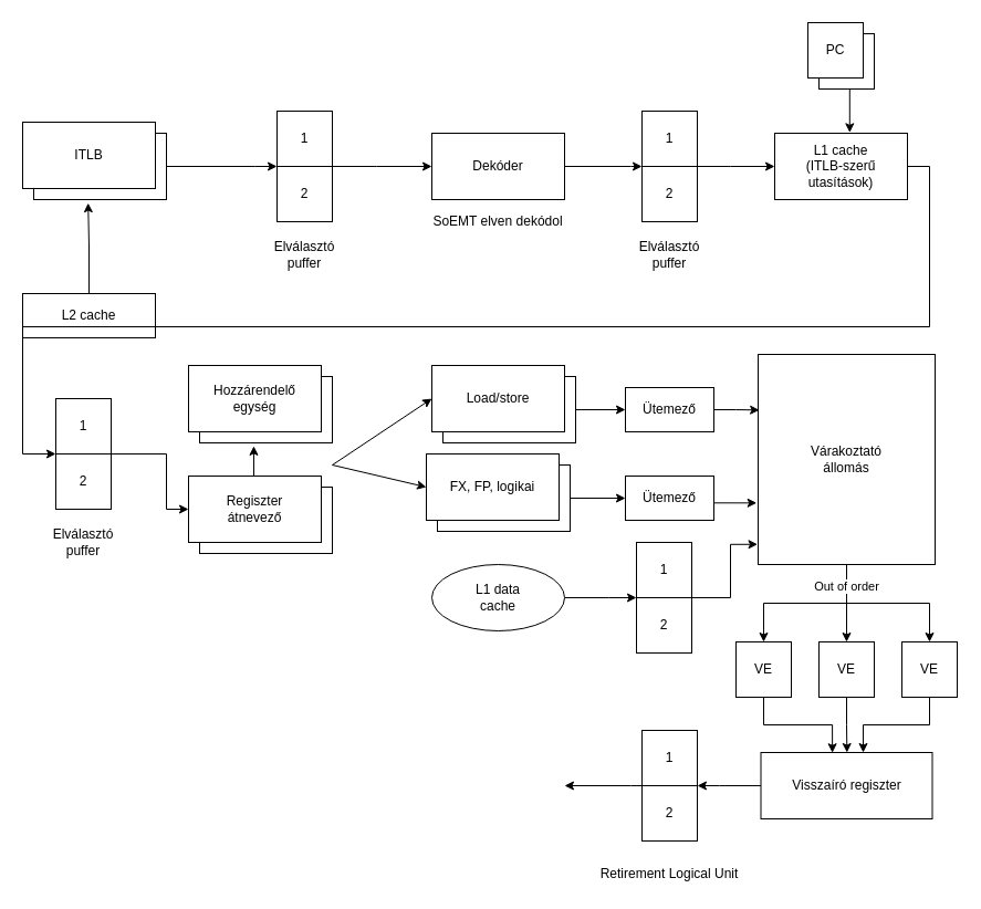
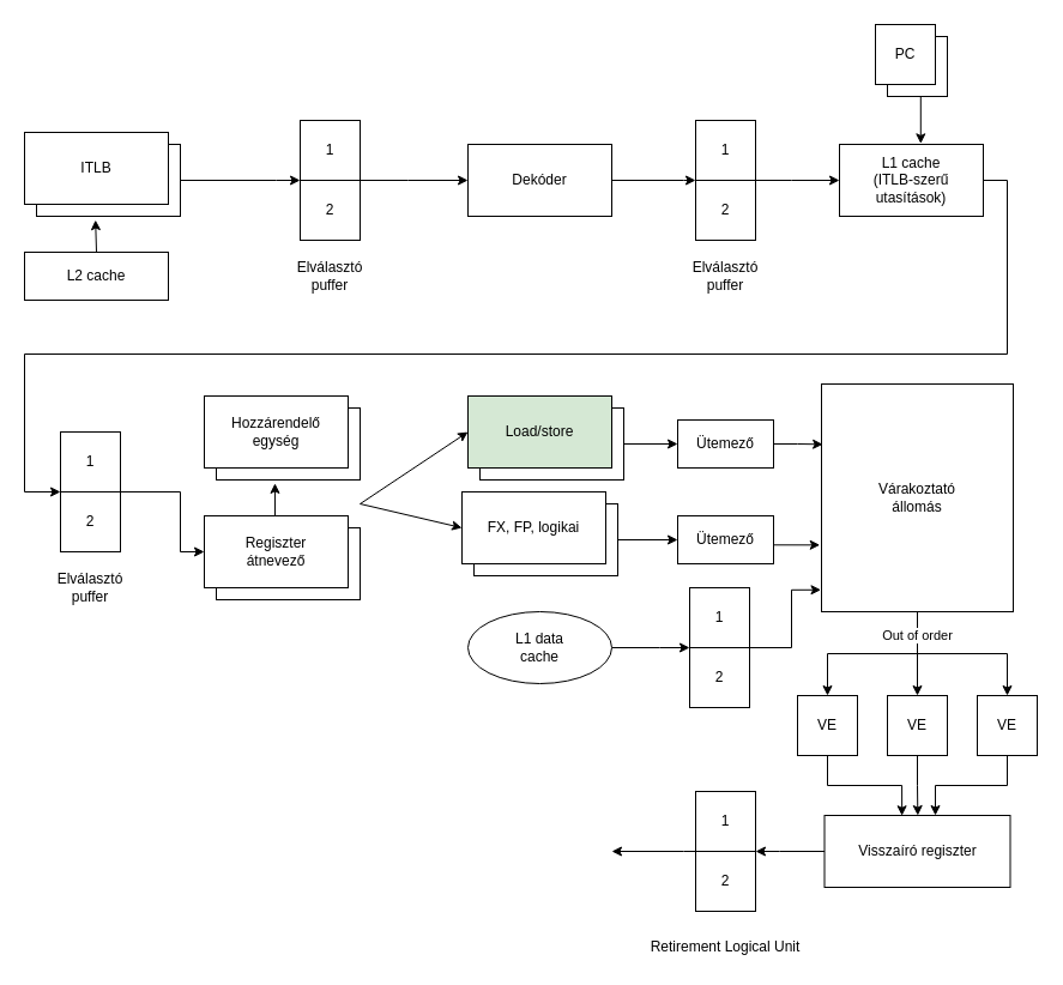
  <mxCell id="0" />
  <mxCell id="1" parent="0" />
  <mxCell id="2" style="edgeStyle=orthogonalEdgeStyle;rounded=0;orthogonalLoop=1;jettySize=auto;html=1;exitX=1;exitY=0.5;exitDx=0;exitDy=0;entryX=0;entryY=0.5;entryDx=0;entryDy=0;startArrow=none;startFill=0;" edge="1" parent="1" source="3" target="41"><mxGeometry relative="1" as="geometry" /></mxCell>
  <mxCell id="3" value="" style="rounded=0;whiteSpace=wrap;html=1;" vertex="1" parent="1"><mxGeometry x="400" y="340" width="120" height="60" as="geometry" /></mxCell>
  <mxCell id="4" value="" style="rounded=0;whiteSpace=wrap;html=1;" vertex="1" parent="1"><mxGeometry x="180" y="340" width="120" height="60" as="geometry" /></mxCell>
  <mxCell id="5" style="edgeStyle=orthogonalEdgeStyle;rounded=0;orthogonalLoop=1;jettySize=auto;html=1;exitX=0.5;exitY=1;exitDx=0;exitDy=0;entryX=0.565;entryY=-0.011;entryDx=0;entryDy=0;entryPerimeter=0;startArrow=none;startFill=0;" edge="1" parent="1" source="6" target="23"><mxGeometry relative="1" as="geometry" /></mxCell>
  <mxCell id="6" value="" style="rounded=0;whiteSpace=wrap;html=1;" vertex="1" parent="1"><mxGeometry x="740" y="30" width="50" height="50" as="geometry" /></mxCell>
  <mxCell id="7" style="edgeStyle=orthogonalEdgeStyle;rounded=0;orthogonalLoop=1;jettySize=auto;html=1;exitX=1;exitY=0.5;exitDx=0;exitDy=0;entryX=0;entryY=0;entryDx=0;entryDy=0;startArrow=none;startFill=0;" edge="1" parent="1" source="8" target="12"><mxGeometry relative="1" as="geometry"><Array as="points"><mxPoint x="230" y="150" /><mxPoint x="230" y="150" /></Array></mxGeometry></mxCell>
  <mxCell id="8" value="" style="rounded=0;whiteSpace=wrap;html=1;" vertex="1" parent="1"><mxGeometry x="30" y="120" width="120" height="60" as="geometry" /></mxCell>
  <mxCell id="9" value="ITLB" style="rounded=0;whiteSpace=wrap;html=1;" vertex="1" parent="1"><mxGeometry x="20" y="110" width="120" height="60" as="geometry" /></mxCell>
  <mxCell id="10" style="edgeStyle=orthogonalEdgeStyle;rounded=0;orthogonalLoop=1;jettySize=auto;html=1;exitX=1;exitY=1;exitDx=0;exitDy=0;entryX=0;entryY=0.5;entryDx=0;entryDy=0;startArrow=none;startFill=0;" edge="1" parent="1" source="11" target="17"><mxGeometry relative="1" as="geometry"><Array as="points"><mxPoint x="340" y="150" /><mxPoint x="340" y="150" /></Array></mxGeometry></mxCell>
  <mxCell id="11" value="1" style="rounded=0;whiteSpace=wrap;html=1;" vertex="1" parent="1"><mxGeometry x="250" y="100" width="50" height="50" as="geometry" /></mxCell>
  <mxCell id="12" value="2" style="rounded=0;whiteSpace=wrap;html=1;" vertex="1" parent="1"><mxGeometry x="250" y="150" width="50" height="50" as="geometry" /></mxCell>
  <mxCell id="13" value="Elválasztó puffer" style="text;html=1;strokeColor=none;fillColor=none;align=center;verticalAlign=middle;whiteSpace=wrap;rounded=0;" vertex="1" parent="1"><mxGeometry x="255" y="220" width="40" height="20" as="geometry" /></mxCell>
  <mxCell id="14" style="edgeStyle=orthogonalEdgeStyle;rounded=0;orthogonalLoop=1;jettySize=auto;html=1;exitX=0.5;exitY=0;exitDx=0;exitDy=0;entryX=0.41;entryY=1.052;entryDx=0;entryDy=0;entryPerimeter=0;startArrow=none;startFill=0;" edge="1" parent="1" source="15" target="8"><mxGeometry relative="1" as="geometry" /></mxCell>
- <mxCell id="15" value="L2 cache" style="rounded=0;whiteSpace=wrap;html=1;" vertex="1" parent="1"><mxGeometry x="20" y="265" width="120" height="40" as="geometry" /></mxCell>
+ <mxCell id="15" value="L2 cache" style="rounded=0;whiteSpace=wrap;html=1;" vertex="1" parent="1"><mxGeometry x="20" y="210" width="120" height="40" as="geometry" /></mxCell>
  <mxCell id="16" style="edgeStyle=orthogonalEdgeStyle;rounded=0;orthogonalLoop=1;jettySize=auto;html=1;exitX=1;exitY=0.5;exitDx=0;exitDy=0;entryX=0;entryY=0;entryDx=0;entryDy=0;startArrow=none;startFill=0;" edge="1" parent="1" source="17" target="21"><mxGeometry relative="1" as="geometry"><Array as="points"><mxPoint x="570" y="150" /><mxPoint x="570" y="150" /></Array></mxGeometry></mxCell>
  <mxCell id="17" value="Dekóder" style="rounded=0;whiteSpace=wrap;html=1;" vertex="1" parent="1"><mxGeometry x="390" y="120" width="120" height="60" as="geometry" /></mxCell>
- <mxCell id="18" value="SoEMT elven dekódol" style="text;html=1;strokeColor=none;fillColor=none;align=center;verticalAlign=middle;whiteSpace=wrap;rounded=0;" vertex="1" parent="1"><mxGeometry x="375" y="190" width="150" height="20" as="geometry" /></mxCell>
  <mxCell id="19" value="1" style="rounded=0;whiteSpace=wrap;html=1;" vertex="1" parent="1"><mxGeometry x="580" y="100" width="50" height="50" as="geometry" /></mxCell>
  <mxCell id="20" style="edgeStyle=orthogonalEdgeStyle;rounded=0;orthogonalLoop=1;jettySize=auto;html=1;exitX=1;exitY=0;exitDx=0;exitDy=0;startArrow=none;startFill=0;" edge="1" parent="1" source="21" target="23"><mxGeometry relative="1" as="geometry"><Array as="points"><mxPoint x="660" y="150" /><mxPoint x="660" y="150" /></Array></mxGeometry></mxCell>
  <mxCell id="21" value="2" style="rounded=0;whiteSpace=wrap;html=1;" vertex="1" parent="1"><mxGeometry x="580" y="150" width="50" height="50" as="geometry" /></mxCell>
  <mxCell id="22" style="edgeStyle=orthogonalEdgeStyle;rounded=0;orthogonalLoop=1;jettySize=auto;html=1;exitX=1;exitY=0.5;exitDx=0;exitDy=0;entryX=0;entryY=0;entryDx=0;entryDy=0;startArrow=none;startFill=0;" edge="1" parent="1" source="23" target="28"><mxGeometry relative="1" as="geometry"><Array as="points"><mxPoint x="840" y="150" /><mxPoint x="840" y="295" /><mxPoint x="20" y="295" /><mxPoint x="20" y="410" /></Array></mxGeometry></mxCell>
  <mxCell id="23" value="&lt;div&gt;L1 cache&lt;/div&gt;&lt;div&gt;(ITLB-szerű utasítások)&lt;br&gt;&lt;/div&gt;" style="rounded=0;whiteSpace=wrap;html=1;" vertex="1" parent="1"><mxGeometry x="700" y="120" width="120" height="60" as="geometry" /></mxCell>
  <mxCell id="24" value="Elválasztó puffer" style="text;html=1;strokeColor=none;fillColor=none;align=center;verticalAlign=middle;whiteSpace=wrap;rounded=0;" vertex="1" parent="1"><mxGeometry x="585" y="220" width="40" height="20" as="geometry" /></mxCell>
  <mxCell id="25" value="PC" style="rounded=0;whiteSpace=wrap;html=1;" vertex="1" parent="1"><mxGeometry x="730" y="20" width="50" height="50" as="geometry" /></mxCell>
  <mxCell id="26" style="edgeStyle=orthogonalEdgeStyle;rounded=0;orthogonalLoop=1;jettySize=auto;html=1;exitX=1;exitY=1;exitDx=0;exitDy=0;startArrow=none;startFill=0;entryX=0;entryY=0.5;entryDx=0;entryDy=0;" edge="1" parent="1" source="27" target="33"><mxGeometry relative="1" as="geometry"><mxPoint x="160" y="410" as="targetPoint" /><Array as="points"><mxPoint x="150" y="410" /><mxPoint x="150" y="460" /></Array></mxGeometry></mxCell>
  <mxCell id="27" value="1" style="rounded=0;whiteSpace=wrap;html=1;" vertex="1" parent="1"><mxGeometry x="50" y="360" width="50" height="50" as="geometry" /></mxCell>
  <mxCell id="28" value="2" style="rounded=0;whiteSpace=wrap;html=1;" vertex="1" parent="1"><mxGeometry x="50" y="410" width="50" height="50" as="geometry" /></mxCell>
  <mxCell id="29" value="Elválasztó puffer" style="text;html=1;strokeColor=none;fillColor=none;align=center;verticalAlign=middle;whiteSpace=wrap;rounded=0;" vertex="1" parent="1"><mxGeometry x="55" y="480" width="40" height="20" as="geometry" /></mxCell>
  <mxCell id="30" value="&lt;div&gt;Hozzárendelő&lt;/div&gt;&lt;div&gt;egység&lt;br&gt;&lt;/div&gt;" style="rounded=0;whiteSpace=wrap;html=1;" vertex="1" parent="1"><mxGeometry x="170" y="330" width="120" height="60" as="geometry" /></mxCell>
  <mxCell id="31" value="" style="rounded=0;whiteSpace=wrap;html=1;" vertex="1" parent="1"><mxGeometry x="180" y="440" width="120" height="60" as="geometry" /></mxCell>
  <mxCell id="32" style="edgeStyle=orthogonalEdgeStyle;rounded=0;orthogonalLoop=1;jettySize=auto;html=1;exitX=0.5;exitY=0;exitDx=0;exitDy=0;entryX=0.408;entryY=1.048;entryDx=0;entryDy=0;entryPerimeter=0;startArrow=none;startFill=0;" edge="1" parent="1" source="33" target="4"><mxGeometry relative="1" as="geometry" /></mxCell>
  <mxCell id="33" value="&lt;div&gt;Regiszter&lt;/div&gt;&lt;div&gt;átnevező&lt;/div&gt;" style="rounded=0;whiteSpace=wrap;html=1;" vertex="1" parent="1"><mxGeometry x="170" y="430" width="120" height="60" as="geometry" /></mxCell>
- <mxCell id="34" value="Load/store" style="rounded=0;whiteSpace=wrap;html=1;" vertex="1" parent="1"><mxGeometry x="390" y="330" width="120" height="60" as="geometry" /></mxCell>
+ <mxCell id="34" value="Load/store" style="rounded=0;whiteSpace=wrap;html=1;fillColor=#d5e8d4;" vertex="1" parent="1"><mxGeometry x="390" y="330" width="120" height="60" as="geometry" /></mxCell>
  <mxCell id="35" style="edgeStyle=orthogonalEdgeStyle;rounded=0;orthogonalLoop=1;jettySize=auto;html=1;exitX=1;exitY=0.5;exitDx=0;exitDy=0;entryX=0;entryY=0.5;entryDx=0;entryDy=0;startArrow=none;startFill=0;" edge="1" parent="1" source="36" target="42"><mxGeometry relative="1" as="geometry" /></mxCell>
  <mxCell id="36" value="" style="rounded=0;whiteSpace=wrap;html=1;" vertex="1" parent="1"><mxGeometry x="395" y="420" width="120" height="60" as="geometry" /></mxCell>
  <mxCell id="37" value="FX, FP, logikai" style="rounded=0;whiteSpace=wrap;html=1;" vertex="1" parent="1"><mxGeometry x="385" y="410" width="120" height="60" as="geometry" /></mxCell>
  <mxCell id="38" value="" style="endArrow=classic;html=1;entryX=0;entryY=0.5;entryDx=0;entryDy=0;" edge="1" parent="1" target="34"><mxGeometry width="50" height="50" relative="1" as="geometry"><mxPoint x="300" y="420" as="sourcePoint" /><mxPoint x="350" y="370" as="targetPoint" /></mxGeometry></mxCell>
  <mxCell id="39" value="" style="endArrow=classic;html=1;entryX=0;entryY=0.5;entryDx=0;entryDy=0;" edge="1" parent="1" target="37"><mxGeometry width="50" height="50" relative="1" as="geometry"><mxPoint x="300" y="420" as="sourcePoint" /><mxPoint x="350" y="370" as="targetPoint" /></mxGeometry></mxCell>
  <mxCell id="40" style="edgeStyle=orthogonalEdgeStyle;rounded=0;orthogonalLoop=1;jettySize=auto;html=1;exitX=1;exitY=0.5;exitDx=0;exitDy=0;entryX=0.007;entryY=0.265;entryDx=0;entryDy=0;entryPerimeter=0;startArrow=none;startFill=0;" edge="1" parent="1" source="41" target="46"><mxGeometry relative="1" as="geometry" /></mxCell>
  <mxCell id="41" value="Ütemező" style="rounded=0;whiteSpace=wrap;html=1;" vertex="1" parent="1"><mxGeometry x="565" y="350" width="80" height="40" as="geometry" /></mxCell>
  <mxCell id="42" value="Ütemező" style="rounded=0;whiteSpace=wrap;html=1;" vertex="1" parent="1"><mxGeometry x="565" y="430" width="80" height="40" as="geometry" /></mxCell>
  <mxCell id="43" style="edgeStyle=orthogonalEdgeStyle;rounded=0;orthogonalLoop=1;jettySize=auto;html=1;exitX=0.5;exitY=1;exitDx=0;exitDy=0;entryX=0.5;entryY=0;entryDx=0;entryDy=0;startArrow=none;startFill=0;" edge="1" parent="1" source="46" target="48"><mxGeometry relative="1" as="geometry" /></mxCell>
  <mxCell id="44" style="edgeStyle=orthogonalEdgeStyle;rounded=0;orthogonalLoop=1;jettySize=auto;html=1;exitX=0.5;exitY=1;exitDx=0;exitDy=0;entryX=0.5;entryY=0;entryDx=0;entryDy=0;startArrow=none;startFill=0;" edge="1" parent="1" source="46" target="50"><mxGeometry relative="1" as="geometry" /></mxCell>
  <mxCell id="45" value="Out of order" style="edgeStyle=orthogonalEdgeStyle;rounded=0;orthogonalLoop=1;jettySize=auto;html=1;exitX=0.5;exitY=1;exitDx=0;exitDy=0;startArrow=none;startFill=0;" edge="1" parent="1" source="46" target="52"><mxGeometry x="-0.724" relative="1" as="geometry"><mxPoint as="offset" /></mxGeometry></mxCell>
  <mxCell id="46" value="&lt;div&gt;Várakoztató&lt;/div&gt;&lt;div&gt;állomás&lt;br&gt;&lt;/div&gt;" style="rounded=0;whiteSpace=wrap;html=1;" vertex="1" parent="1"><mxGeometry x="685" y="320" width="160" height="190" as="geometry" /></mxCell>
  <mxCell id="47" style="edgeStyle=orthogonalEdgeStyle;rounded=0;orthogonalLoop=1;jettySize=auto;html=1;exitX=0.5;exitY=1;exitDx=0;exitDy=0;startArrow=none;startFill=0;entryX=0.417;entryY=0.004;entryDx=0;entryDy=0;entryPerimeter=0;" edge="1" parent="1" source="48" target="55"><mxGeometry relative="1" as="geometry"><mxPoint x="752" y="679" as="targetPoint" /></mxGeometry></mxCell>
  <mxCell id="48" value="VE" style="rounded=0;whiteSpace=wrap;html=1;" vertex="1" parent="1"><mxGeometry x="665" y="580" width="50" height="50" as="geometry" /></mxCell>
  <mxCell id="49" style="edgeStyle=orthogonalEdgeStyle;rounded=0;orthogonalLoop=1;jettySize=auto;html=1;exitX=0.5;exitY=1;exitDx=0;exitDy=0;startArrow=none;startFill=0;" edge="1" parent="1" source="50"><mxGeometry relative="1" as="geometry"><mxPoint x="765.333" y="680" as="targetPoint" /></mxGeometry></mxCell>
  <mxCell id="50" value="VE" style="rounded=0;whiteSpace=wrap;html=1;" vertex="1" parent="1"><mxGeometry x="740" y="580" width="50" height="50" as="geometry" /></mxCell>
  <mxCell id="51" style="edgeStyle=orthogonalEdgeStyle;rounded=0;orthogonalLoop=1;jettySize=auto;html=1;exitX=0.5;exitY=1;exitDx=0;exitDy=0;entryX=0.597;entryY=0;entryDx=0;entryDy=0;entryPerimeter=0;startArrow=none;startFill=0;" edge="1" parent="1" source="52" target="55"><mxGeometry relative="1" as="geometry" /></mxCell>
  <mxCell id="52" value="VE" style="rounded=0;whiteSpace=wrap;html=1;" vertex="1" parent="1"><mxGeometry x="815" y="580" width="50" height="50" as="geometry" /></mxCell>
  <mxCell id="53" style="edgeStyle=orthogonalEdgeStyle;rounded=0;orthogonalLoop=1;jettySize=auto;html=1;exitX=1;exitY=0.5;exitDx=0;exitDy=0;startArrow=none;startFill=0;entryX=-0.008;entryY=0.707;entryDx=0;entryDy=0;entryPerimeter=0;" edge="1" parent="1" source="42" target="46"><mxGeometry relative="1" as="geometry"><mxPoint x="680" y="475" as="targetPoint" /><Array as="points"><mxPoint x="645" y="454" /></Array></mxGeometry></mxCell>
  <mxCell id="54" style="edgeStyle=orthogonalEdgeStyle;rounded=0;orthogonalLoop=1;jettySize=auto;html=1;entryX=1;entryY=0;entryDx=0;entryDy=0;startArrow=none;startFill=0;" edge="1" parent="1" source="55" target="58"><mxGeometry relative="1" as="geometry"><Array as="points"><mxPoint x="650" y="710" /><mxPoint x="650" y="710" /></Array></mxGeometry></mxCell>
  <mxCell id="55" value="Visszaíró regiszter" style="rounded=0;whiteSpace=wrap;html=1;" vertex="1" parent="1"><mxGeometry x="687.5" y="680" width="155" height="60" as="geometry" /></mxCell>
  <mxCell id="56" style="edgeStyle=orthogonalEdgeStyle;rounded=0;orthogonalLoop=1;jettySize=auto;html=1;exitX=0;exitY=1;exitDx=0;exitDy=0;startArrow=none;startFill=0;" edge="1" parent="1" source="57"><mxGeometry relative="1" as="geometry"><mxPoint x="510" y="710" as="targetPoint" /><Array as="points"><mxPoint x="570" y="710" /><mxPoint x="570" y="710" /></Array></mxGeometry></mxCell>
  <mxCell id="57" value="1" style="rounded=0;whiteSpace=wrap;html=1;" vertex="1" parent="1"><mxGeometry x="580" y="660" width="50" height="50" as="geometry" /></mxCell>
  <mxCell id="58" value="2" style="rounded=0;whiteSpace=wrap;html=1;" vertex="1" parent="1"><mxGeometry x="580" y="710" width="50" height="50" as="geometry" /></mxCell>
  <mxCell id="59" value="Retirement Logical Unit" style="text;html=1;strokeColor=none;fillColor=none;align=center;verticalAlign=middle;whiteSpace=wrap;rounded=0;" vertex="1" parent="1"><mxGeometry x="500" y="780" width="210" height="20" as="geometry" /></mxCell>
  <mxCell id="60" style="edgeStyle=orthogonalEdgeStyle;rounded=0;orthogonalLoop=1;jettySize=auto;html=1;exitX=1;exitY=0.5;exitDx=0;exitDy=0;entryX=0;entryY=0;entryDx=0;entryDy=0;startArrow=none;startFill=0;" edge="1" parent="1" source="61" target="64"><mxGeometry relative="1" as="geometry"><Array as="points"><mxPoint x="550" y="540" /><mxPoint x="550" y="540" /></Array></mxGeometry></mxCell>
  <mxCell id="61" value="&lt;div&gt;L1 data&lt;/div&gt;&lt;div&gt;cache&lt;br&gt;&lt;/div&gt;" style="ellipse;whiteSpace=wrap;html=1;" vertex="1" parent="1"><mxGeometry x="390" y="510" width="120" height="60" as="geometry" /></mxCell>
  <mxCell id="62" value="1" style="rounded=0;whiteSpace=wrap;html=1;" vertex="1" parent="1"><mxGeometry x="575" y="490" width="50" height="50" as="geometry" /></mxCell>
  <mxCell id="63" style="edgeStyle=orthogonalEdgeStyle;rounded=0;orthogonalLoop=1;jettySize=auto;html=1;exitX=1;exitY=0;exitDx=0;exitDy=0;entryX=-0.003;entryY=0.904;entryDx=0;entryDy=0;entryPerimeter=0;startArrow=none;startFill=0;" edge="1" parent="1" source="64" target="46"><mxGeometry relative="1" as="geometry"><Array as="points"><mxPoint x="660" y="540" /><mxPoint x="660" y="492" /></Array></mxGeometry></mxCell>
  <mxCell id="64" value="2" style="rounded=0;whiteSpace=wrap;html=1;" vertex="1" parent="1"><mxGeometry x="575" y="540" width="50" height="50" as="geometry" /></mxCell>
